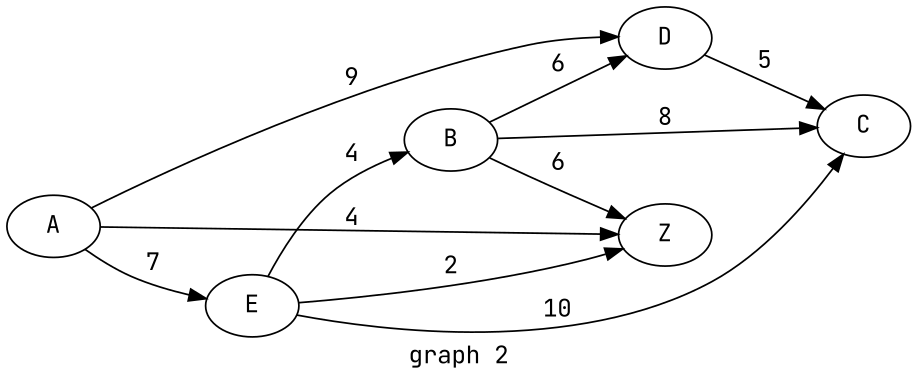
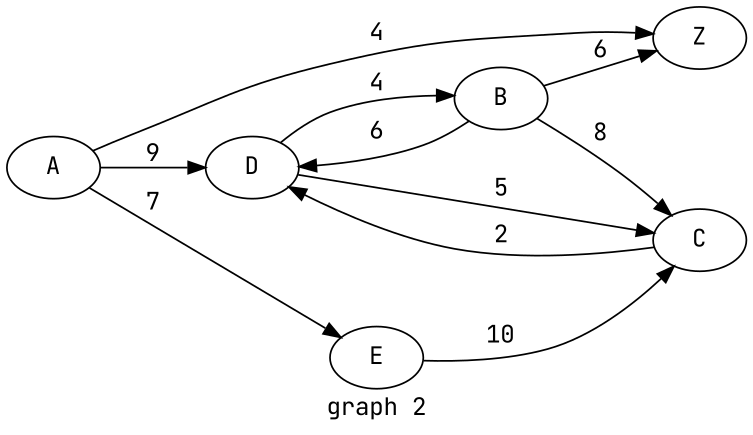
  digraph {
    fontname="JetBrains Mono"
    label="graph 2"
    rankdir=LR
    node [fontname="JetBrains Mono"]
    edge [fontname="JetBrains Mono"]
    A
    D
    E
    Z
    B
    C
    A -> D [label=" 9 "]
    A -> E [label=" 7 "]
    A -> Z [label=" 4 "]
-   E -> B [label=" 4 "]
+   D -> B [label=" 4 "]
    D -> C [label=" 5 "]
-   E -> Z [label=" 2 "]
    E -> C [label=" 10 "]
    B -> D [label=" 6 "]
    B -> Z [label=" 6 "]
    B -> C [label=" 8 "]
+   C -> D [label=" 2 "]
  }
